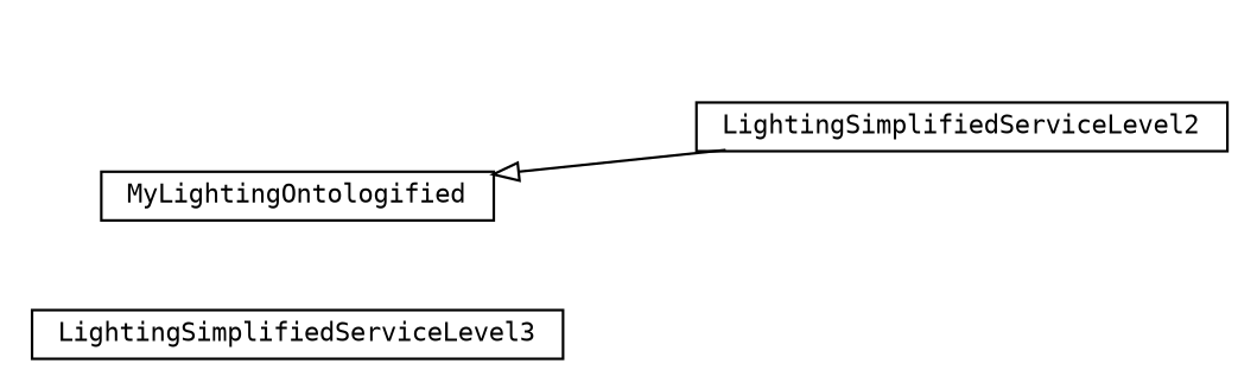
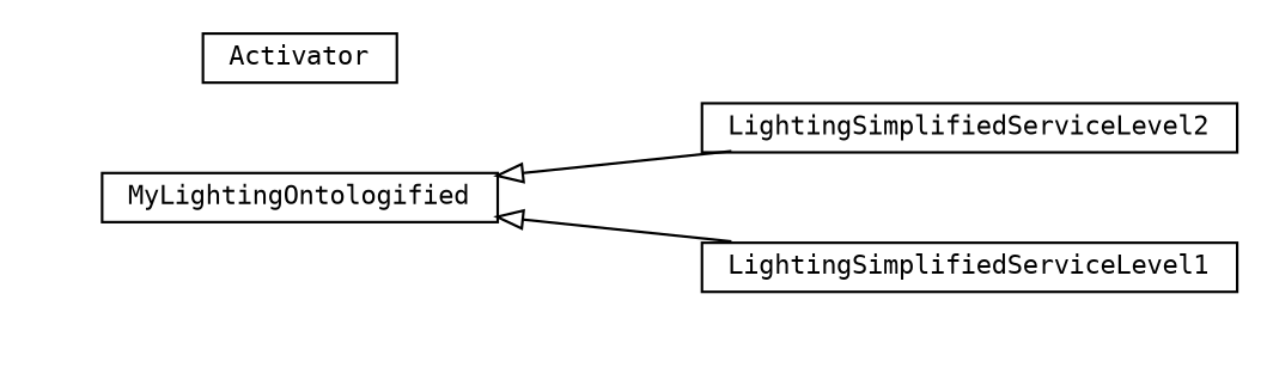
  digraph {
    nodesep=0.25
    ranksep=0.5
    rankdir=LR
    fontname="DejaVu Sans Mono"
    node [fontcolor=black fontname="DejaVu Sans Mono" fontsize=10.0 shape=plaintext]
    edge [arrowtail=empty dir=back fontname="DejaVu Sans Mono" fontsize=10 headport=p labelfontname=Helvetica labelfontsize=10 tailport=p]
-   n1 [label=<<table title="org.universAAL.samples.lighting.server_simple.LightingSimplifiedServiceLevel3" border="0" cellborder="1" cellspacing="0" cellpadding="2" port="p" href="./LightingSimplifiedServiceLevel3.html"> 		<tr><td><table border="0" cellspacing="0" cellpadding="1"> <tr><td align="center" balign="center"> LightingSimplifiedServiceLevel3 </td></tr> 		</table></td></tr> 		</table>>]
    n2 [label=<<table title="org.universAAL.samples.lighting.server_simple.LightingSimplifiedServiceLevel2" border="0" cellborder="1" cellspacing="0" cellpadding="2" port="p" href="./LightingSimplifiedServiceLevel2.html"> 		<tr><td><table border="0" cellspacing="0" cellpadding="1"> <tr><td align="center" balign="center"> LightingSimplifiedServiceLevel2 </td></tr> 		</table></td></tr> 		</table>>]
+   n3 [label=<<table title="org.universAAL.samples.lighting.server_simple.Activator" border="0" cellborder="1" cellspacing="0" cellpadding="2" port="p" href="./Activator.html"> 		<tr><td><table border="0" cellspacing="0" cellpadding="1"> <tr><td align="center" balign="center"> Activator </td></tr> 		</table></td></tr> 		</table>>]
    n4 [label=<<table title="org.universAAL.samples.lighting.server_simple.MyLightingOntologified" border="0" cellborder="1" cellspacing="0" cellpadding="2" port="p" href="./MyLightingOntologified.html"> 		<tr><td><table border="0" cellspacing="0" cellpadding="1"> <tr><td align="center" balign="center"> MyLightingOntologified </td></tr> 		</table></td></tr> 		</table>>]
+   n5 [label=<<table title="org.universAAL.samples.lighting.server_simple.LightingSimplifiedServiceLevel1" border="0" cellborder="1" cellspacing="0" cellpadding="2" port="p" href="./LightingSimplifiedServiceLevel1.html"> 		<tr><td><table border="0" cellspacing="0" cellpadding="1"> <tr><td align="center" balign="center"> LightingSimplifiedServiceLevel1 </td></tr> 		</table></td></tr> 		</table>>]
    n4 -> n2
+   n4 -> n5
  }
